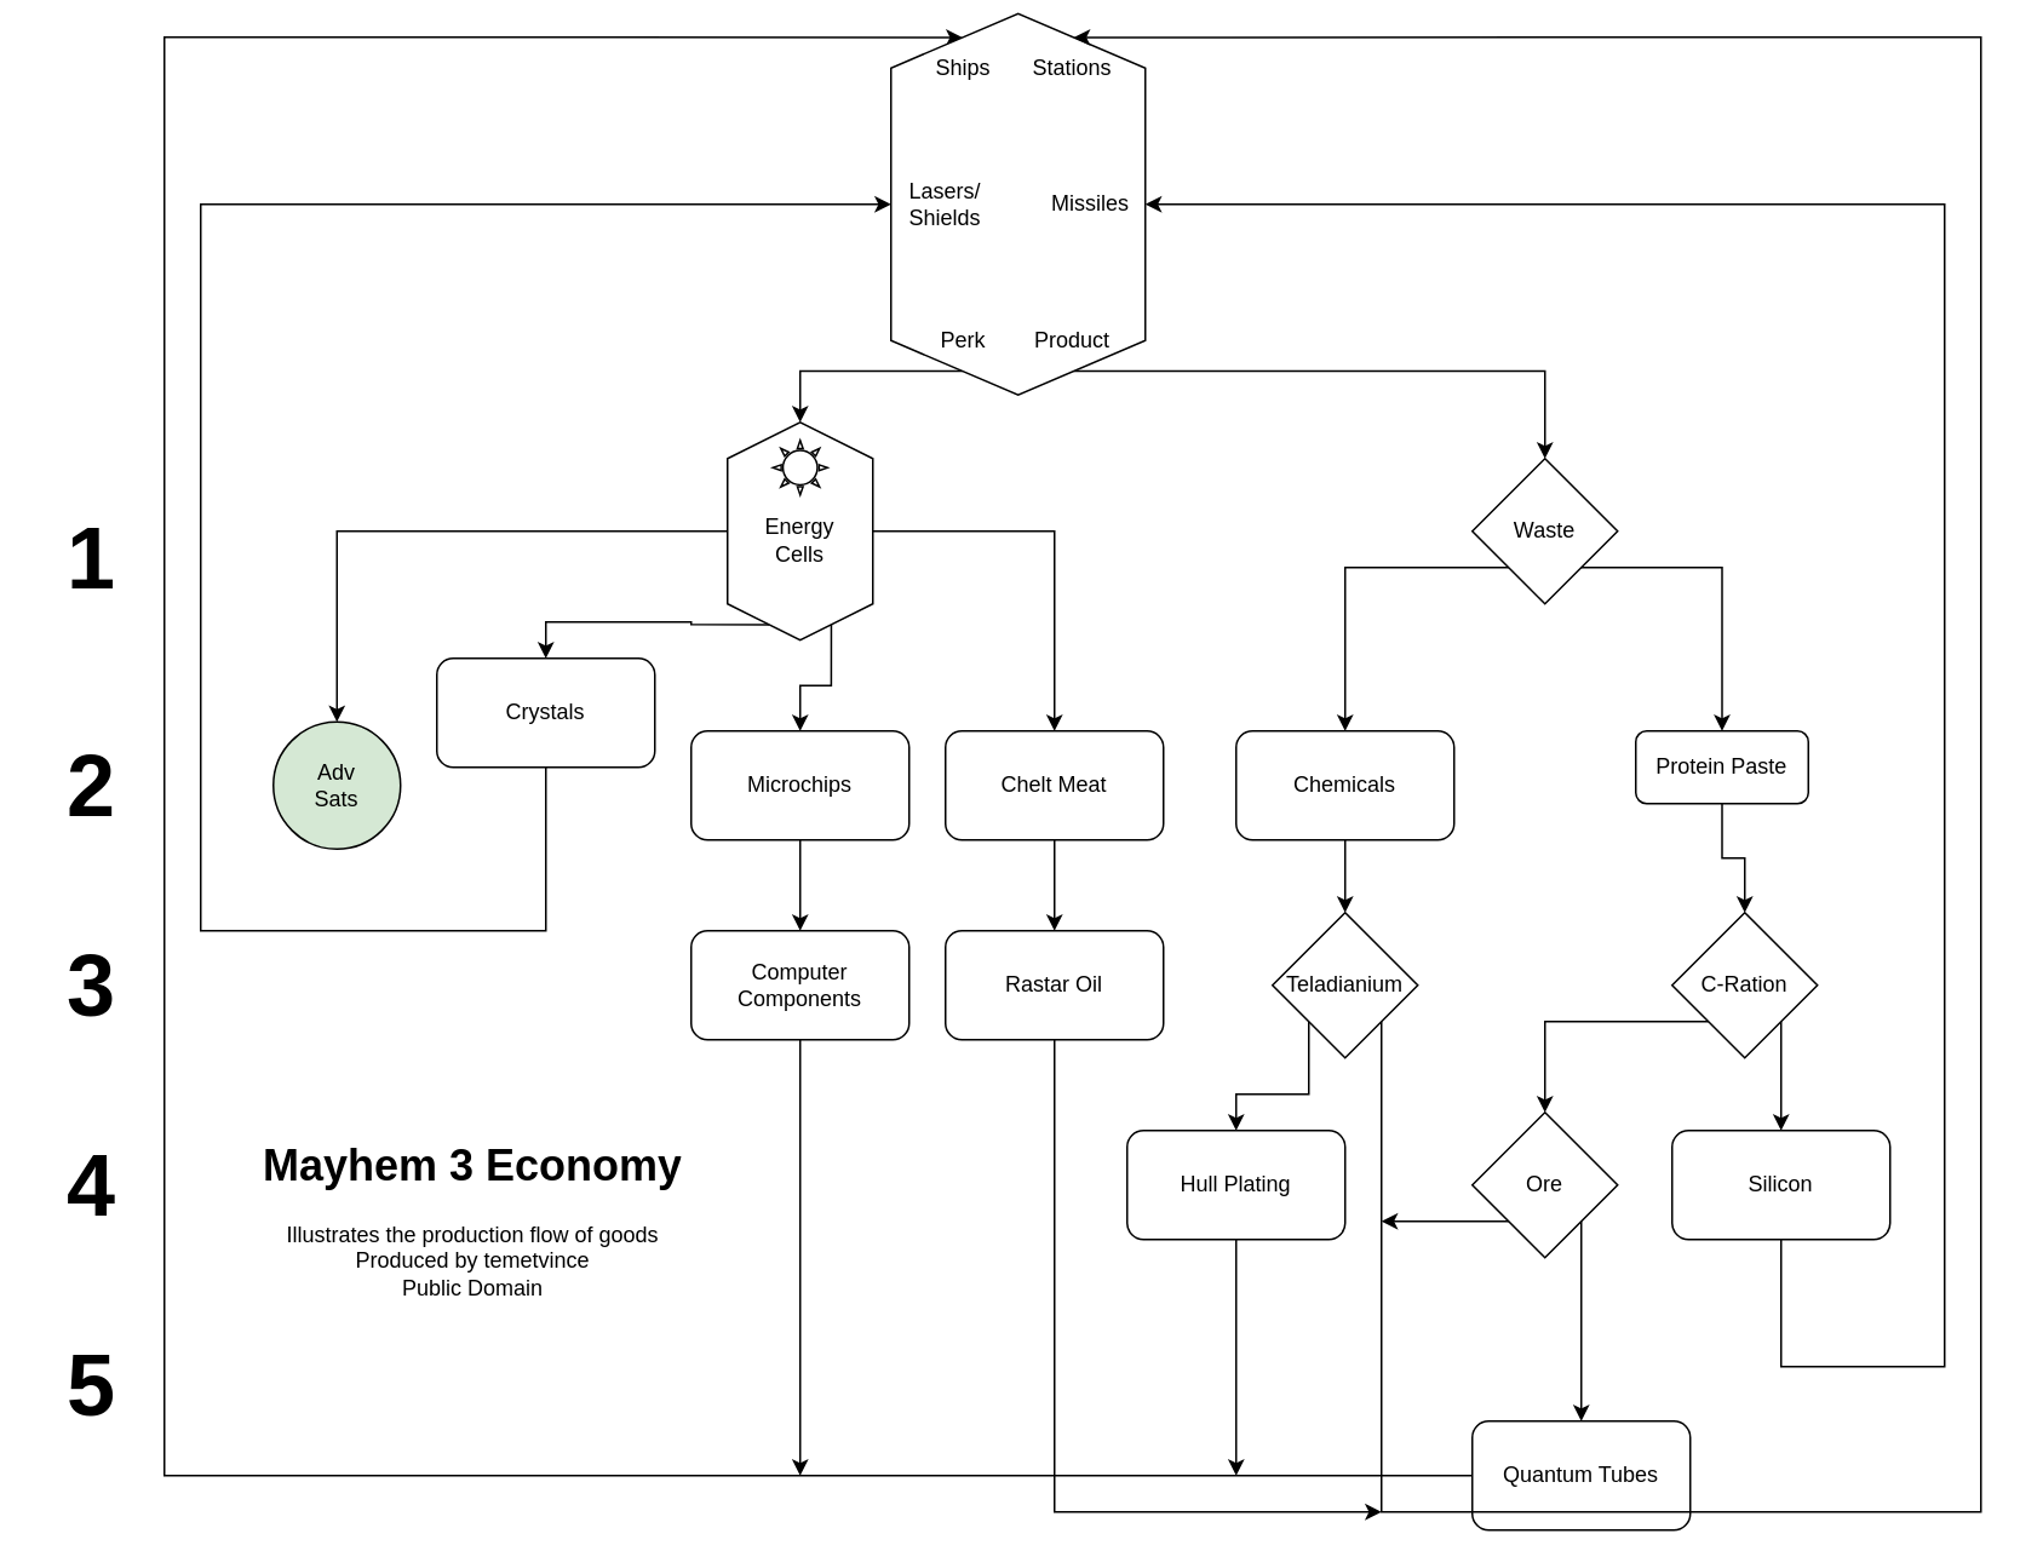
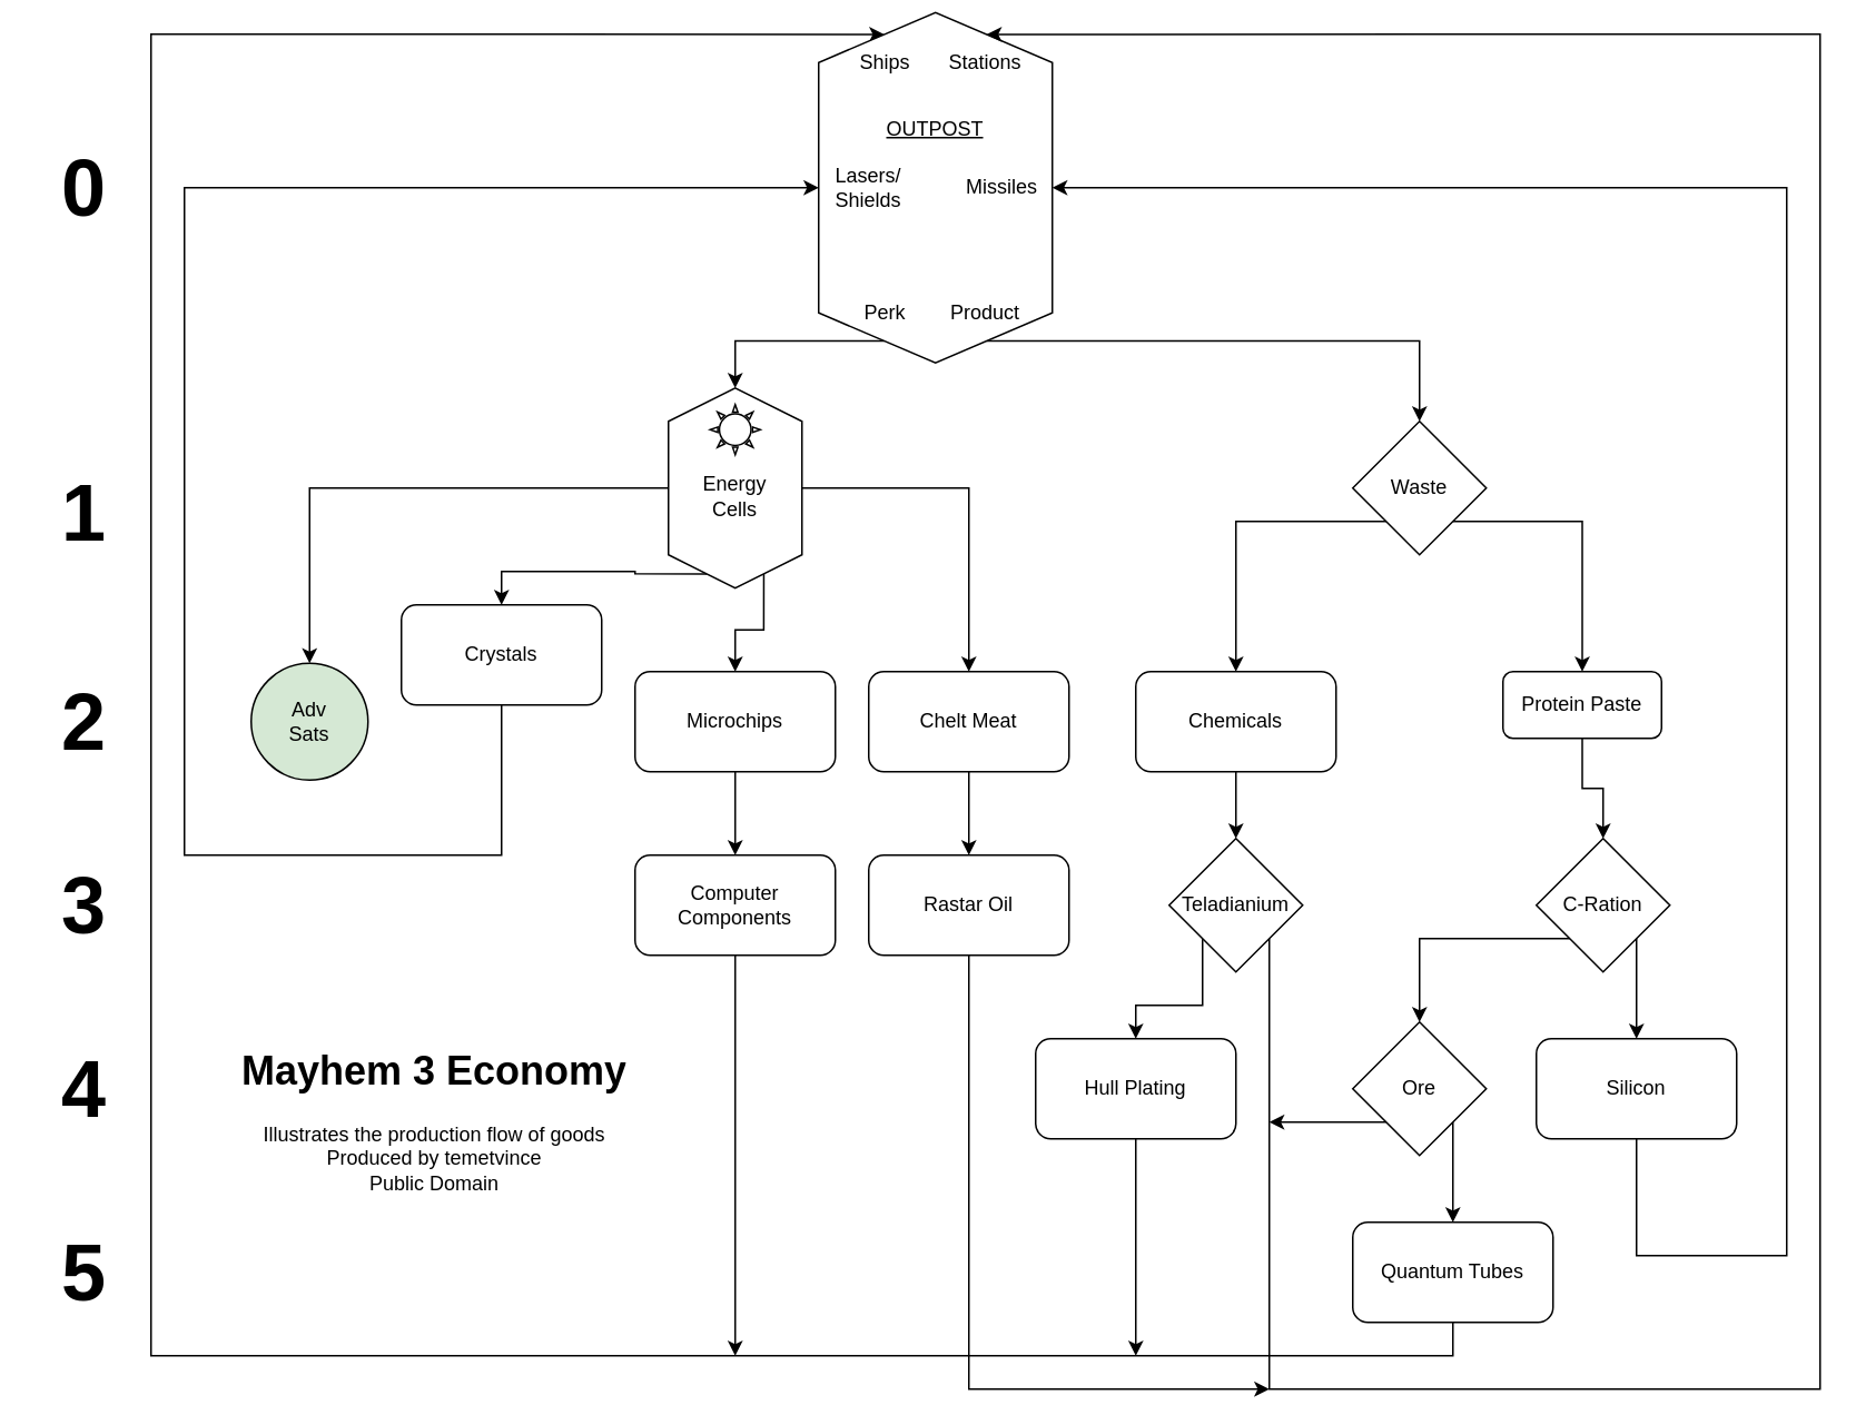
  <mxCell id="0" />
  <mxCell id="1" parent="0" />
  <mxCell id="2" style="edgeStyle=none;rounded=0;orthogonalLoop=1;jettySize=auto;html=1;exitX=0.5;exitY=1;exitDx=0;exitDy=0;entryX=0.5;entryY=1;entryDx=0;entryDy=0;" parent="1" source="3" target="24" edge="1"><mxGeometry relative="1" as="geometry"><Array as="points"><mxPoint x="300" y="512" /><mxPoint x="110" y="512" /><mxPoint x="110" y="112" /></Array></mxGeometry></mxCell>
  <mxCell id="3" value="Crystals" style="rounded=1;whiteSpace=wrap;html=1;" parent="1" vertex="1"><mxGeometry x="240" y="362" width="120" height="60" as="geometry" /></mxCell>
  <mxCell id="4" style="edgeStyle=none;rounded=0;orthogonalLoop=1;jettySize=auto;html=1;exitX=0.5;exitY=1;exitDx=0;exitDy=0;entryX=0.5;entryY=0;entryDx=0;entryDy=0;" parent="1" source="5" target="15" edge="1"><mxGeometry relative="1" as="geometry" /></mxCell>
  <mxCell id="5" value="Microchips" style="rounded=1;whiteSpace=wrap;html=1;" parent="1" vertex="1"><mxGeometry x="380" y="402" width="120" height="60" as="geometry" /></mxCell>
  <mxCell id="6" style="edgeStyle=none;rounded=0;orthogonalLoop=1;jettySize=auto;html=1;exitX=0.5;exitY=1;exitDx=0;exitDy=0;entryX=0.5;entryY=0;entryDx=0;entryDy=0;" parent="1" source="7" target="13" edge="1"><mxGeometry relative="1" as="geometry" /></mxCell>
  <mxCell id="7" value="Chelt Meat" style="rounded=1;whiteSpace=wrap;html=1;" parent="1" vertex="1"><mxGeometry x="520" y="402" width="120" height="60" as="geometry" /></mxCell>
  <mxCell id="8" style="edgeStyle=orthogonalEdgeStyle;rounded=0;orthogonalLoop=1;jettySize=auto;html=1;exitX=0.5;exitY=1;exitDx=0;exitDy=0;entryX=0.5;entryY=0;entryDx=0;entryDy=0;" parent="1" source="9" target="41" edge="1"><mxGeometry relative="1" as="geometry"><mxPoint x="655" y="599.5" as="targetPoint" /></mxGeometry></mxCell>
  <mxCell id="9" value="Chemicals" style="rounded=1;whiteSpace=wrap;html=1;" parent="1" vertex="1"><mxGeometry x="680" y="402" width="120" height="60" as="geometry" /></mxCell>
  <mxCell id="10" style="edgeStyle=orthogonalEdgeStyle;rounded=0;orthogonalLoop=1;jettySize=auto;html=1;exitX=0.5;exitY=1;exitDx=0;exitDy=0;entryX=0.5;entryY=0;entryDx=0;entryDy=0;" parent="1" source="11" target="35" edge="1"><mxGeometry relative="1" as="geometry"><mxPoint x="785" y="599.5" as="targetPoint" /></mxGeometry></mxCell>
  <mxCell id="11" value="Protein Paste" style="rounded=1;whiteSpace=wrap;html=1;" parent="1" vertex="1"><mxGeometry x="900" y="402" width="95" height="40" as="geometry" /></mxCell>
  <mxCell id="12" style="edgeStyle=none;rounded=0;orthogonalLoop=1;jettySize=auto;html=1;exitX=0.5;exitY=1;exitDx=0;exitDy=0;" parent="1" source="13" edge="1"><mxGeometry relative="1" as="geometry"><mxPoint x="760" y="832" as="targetPoint" /><Array as="points"><mxPoint x="580" y="832" /></Array></mxGeometry></mxCell>
  <mxCell id="13" value="Rastar Oil" style="rounded=1;whiteSpace=wrap;html=1;" parent="1" vertex="1"><mxGeometry x="520" y="512" width="120" height="60" as="geometry" /></mxCell>
  <mxCell id="14" style="edgeStyle=none;rounded=0;orthogonalLoop=1;jettySize=auto;html=1;exitX=0.5;exitY=1;exitDx=0;exitDy=0;" parent="1" source="15" edge="1"><mxGeometry relative="1" as="geometry"><mxPoint x="440" y="812" as="targetPoint" /></mxGeometry></mxCell>
  <mxCell id="15" value="Computer Components" style="rounded=1;whiteSpace=wrap;html=1;" parent="1" vertex="1"><mxGeometry x="380" y="512" width="120" height="60" as="geometry" /></mxCell>
  <mxCell id="16" style="edgeStyle=none;rounded=0;orthogonalLoop=1;jettySize=auto;html=1;exitX=0.5;exitY=1;exitDx=0;exitDy=0;entryX=0.5;entryY=0;entryDx=0;entryDy=0;" parent="1" source="17" target="24" edge="1"><mxGeometry relative="1" as="geometry"><Array as="points"><mxPoint x="980" y="752" /><mxPoint x="1070" y="752" /><mxPoint x="1070" y="112" /></Array></mxGeometry></mxCell>
  <mxCell id="17" value="Silicon" style="rounded=1;whiteSpace=wrap;html=1;" parent="1" vertex="1"><mxGeometry x="920" y="622" width="120" height="60" as="geometry" /></mxCell>
  <mxCell id="18" style="edgeStyle=none;rounded=0;orthogonalLoop=1;jettySize=auto;html=1;exitX=0.5;exitY=1;exitDx=0;exitDy=0;" parent="1" source="19" edge="1"><mxGeometry relative="1" as="geometry"><mxPoint x="680.034" y="812" as="targetPoint" /></mxGeometry></mxCell>
  <mxCell id="19" value="Hull Plating" style="rounded=1;whiteSpace=wrap;html=1;" parent="1" vertex="1"><mxGeometry x="620" y="622" width="120" height="60" as="geometry" /></mxCell>
  <mxCell id="20" style="edgeStyle=none;rounded=0;orthogonalLoop=1;jettySize=auto;html=1;exitX=0.5;exitY=1;exitDx=0;exitDy=0;entryX=0;entryY=0.75;entryDx=0;entryDy=0;" parent="1" source="21" target="24" edge="1"><mxGeometry relative="1" as="geometry"><mxPoint x="440" y="812" as="targetPoint" /><Array as="points"><mxPoint x="870" y="812" /><mxPoint x="90" y="812" /><mxPoint x="90" y="20" /></Array></mxGeometry></mxCell>
- <mxCell id="21" value="Quantum Tubes" style="rounded=1;whiteSpace=wrap;html=1;" parent="1" vertex="1"><mxGeometry x="810" y="782" width="120" height="60" as="geometry" /></mxCell>
+ <mxCell id="21" value="Quantum Tubes" style="rounded=1;whiteSpace=wrap;html=1;" parent="1" vertex="1"><mxGeometry x="810" y="732" width="120" height="60" as="geometry" /></mxCell>
  <mxCell id="22" style="edgeStyle=orthogonalEdgeStyle;rounded=0;orthogonalLoop=1;jettySize=auto;html=1;exitX=1;exitY=0.25;exitDx=0;exitDy=0;entryX=0.5;entryY=0;entryDx=0;entryDy=0;" parent="1" source="24" target="32" edge="1"><mxGeometry relative="1" as="geometry"><mxPoint x="720" y="312" as="targetPoint" /></mxGeometry></mxCell>
  <mxCell id="23" style="edgeStyle=orthogonalEdgeStyle;rounded=0;orthogonalLoop=1;jettySize=auto;html=1;exitX=1;exitY=0.75;exitDx=0;exitDy=0;entryX=0;entryY=0.5;entryDx=0;entryDy=0;" parent="1" source="24" target="29" edge="1"><mxGeometry relative="1" as="geometry" /></mxCell>
  <mxCell id="24" value="" style="shape=hexagon;perimeter=hexagonPerimeter2;whiteSpace=wrap;html=1;fixedSize=1;rotation=90;size=30;labelBorderColor=none;labelBackgroundColor=none;" parent="1" vertex="1"><mxGeometry x="455" y="42" width="210" height="140" as="geometry" /></mxCell>
  <mxCell id="25" style="edgeStyle=orthogonalEdgeStyle;rounded=0;orthogonalLoop=1;jettySize=auto;html=1;exitX=0.5;exitY=1;exitDx=0;exitDy=0;entryX=0.5;entryY=0;entryDx=0;entryDy=0;" parent="1" source="29" target="50" edge="1"><mxGeometry relative="1" as="geometry"><mxPoint x="160" y="402" as="targetPoint" /></mxGeometry></mxCell>
  <mxCell id="26" style="edgeStyle=orthogonalEdgeStyle;rounded=0;orthogonalLoop=1;jettySize=auto;html=1;exitX=1;exitY=0.75;exitDx=0;exitDy=0;entryX=0.5;entryY=0;entryDx=0;entryDy=0;" parent="1" source="29" target="3" edge="1"><mxGeometry relative="1" as="geometry" /></mxCell>
  <mxCell id="27" style="edgeStyle=orthogonalEdgeStyle;rounded=0;orthogonalLoop=1;jettySize=auto;html=1;exitX=1;exitY=0.25;exitDx=0;exitDy=0;entryX=0.5;entryY=0;entryDx=0;entryDy=0;" parent="1" source="29" target="5" edge="1"><mxGeometry relative="1" as="geometry" /></mxCell>
  <mxCell id="28" style="edgeStyle=orthogonalEdgeStyle;rounded=0;orthogonalLoop=1;jettySize=auto;html=1;exitX=0.5;exitY=0;exitDx=0;exitDy=0;entryX=0.5;entryY=0;entryDx=0;entryDy=0;" parent="1" source="29" target="7" edge="1"><mxGeometry relative="1" as="geometry" /></mxCell>
  <mxCell id="29" value="" style="shape=hexagon;perimeter=hexagonPerimeter2;whiteSpace=wrap;html=1;fixedSize=1;rotation=90;" parent="1" vertex="1"><mxGeometry x="380" y="252" width="120" height="80" as="geometry" /></mxCell>
  <mxCell id="30" style="edgeStyle=orthogonalEdgeStyle;rounded=0;orthogonalLoop=1;jettySize=auto;html=1;exitX=0;exitY=1;exitDx=0;exitDy=0;entryX=0.5;entryY=0;entryDx=0;entryDy=0;" parent="1" source="32" target="9" edge="1"><mxGeometry relative="1" as="geometry" /></mxCell>
  <mxCell id="31" style="edgeStyle=orthogonalEdgeStyle;rounded=0;orthogonalLoop=1;jettySize=auto;html=1;exitX=1;exitY=1;exitDx=0;exitDy=0;entryX=0.5;entryY=0;entryDx=0;entryDy=0;" parent="1" source="32" target="11" edge="1"><mxGeometry relative="1" as="geometry" /></mxCell>
  <mxCell id="32" value="Waste" style="rhombus;whiteSpace=wrap;html=1;" parent="1" vertex="1"><mxGeometry x="810" y="252" width="80" height="80" as="geometry" /></mxCell>
  <mxCell id="33" style="edgeStyle=orthogonalEdgeStyle;rounded=0;orthogonalLoop=1;jettySize=auto;html=1;exitX=1;exitY=1;exitDx=0;exitDy=0;entryX=0.5;entryY=0;entryDx=0;entryDy=0;" parent="1" source="35" target="17" edge="1"><mxGeometry relative="1" as="geometry" /></mxCell>
  <mxCell id="34" style="edgeStyle=orthogonalEdgeStyle;rounded=0;orthogonalLoop=1;jettySize=auto;html=1;exitX=0;exitY=1;exitDx=0;exitDy=0;entryX=0.5;entryY=0;entryDx=0;entryDy=0;" parent="1" source="35" target="38" edge="1"><mxGeometry relative="1" as="geometry" /></mxCell>
  <mxCell id="35" value="C-Ration" style="rhombus;whiteSpace=wrap;html=1;" parent="1" vertex="1"><mxGeometry x="920" y="502" width="80" height="80" as="geometry" /></mxCell>
  <mxCell id="36" style="edgeStyle=orthogonalEdgeStyle;rounded=0;orthogonalLoop=1;jettySize=auto;html=1;exitX=1;exitY=1;exitDx=0;exitDy=0;entryX=0.5;entryY=0;entryDx=0;entryDy=0;" parent="1" source="38" target="21" edge="1"><mxGeometry relative="1" as="geometry" /></mxCell>
  <mxCell id="37" style="edgeStyle=none;rounded=0;orthogonalLoop=1;jettySize=auto;html=1;exitX=0;exitY=1;exitDx=0;exitDy=0;" parent="1" source="38" edge="1"><mxGeometry relative="1" as="geometry"><mxPoint x="760" y="672" as="targetPoint" /><Array as="points"><mxPoint x="780" y="672" /></Array></mxGeometry></mxCell>
  <mxCell id="38" value="Ore" style="rhombus;whiteSpace=wrap;html=1;" parent="1" vertex="1"><mxGeometry x="810" y="612" width="80" height="80" as="geometry" /></mxCell>
  <mxCell id="39" style="edgeStyle=orthogonalEdgeStyle;rounded=0;orthogonalLoop=1;jettySize=auto;html=1;exitX=0;exitY=1;exitDx=0;exitDy=0;entryX=0.5;entryY=0;entryDx=0;entryDy=0;" parent="1" source="41" target="19" edge="1"><mxGeometry relative="1" as="geometry" /></mxCell>
  <mxCell id="40" style="edgeStyle=none;rounded=0;orthogonalLoop=1;jettySize=auto;html=1;exitX=1;exitY=1;exitDx=0;exitDy=0;entryX=0;entryY=0.25;entryDx=0;entryDy=0;" parent="1" source="41" target="24" edge="1"><mxGeometry relative="1" as="geometry"><Array as="points"><mxPoint x="760" y="592" /><mxPoint x="760" y="642" /><mxPoint x="760" y="832" /><mxPoint x="1090" y="832" /><mxPoint x="1090" y="20" /></Array></mxGeometry></mxCell>
  <mxCell id="41" value="Teladianium" style="rhombus;whiteSpace=wrap;html=1;" parent="1" vertex="1"><mxGeometry x="700" y="502" width="80" height="80" as="geometry" /></mxCell>
  <mxCell id="42" value="Energy&lt;br&gt;Cells" style="text;html=1;strokeColor=none;fillColor=none;align=center;verticalAlign=middle;whiteSpace=wrap;rounded=0;" parent="1" vertex="1"><mxGeometry x="410" y="282" width="60" height="30" as="geometry" /></mxCell>
+ <mxCell id="43" value="OUTPOST" style="text;html=1;strokeColor=none;fillColor=none;align=center;verticalAlign=middle;whiteSpace=wrap;rounded=0;fontStyle=4" parent="1" vertex="1"><mxGeometry x="530" y="62" width="60" height="30" as="geometry" /></mxCell>
  <mxCell id="44" value="Ships" style="text;html=1;strokeColor=none;fillColor=none;align=center;verticalAlign=middle;whiteSpace=wrap;rounded=0;" parent="1" vertex="1"><mxGeometry x="500" y="22" width="60" height="30" as="geometry" /></mxCell>
  <mxCell id="45" value="Stations" style="text;html=1;strokeColor=none;fillColor=none;align=center;verticalAlign=middle;whiteSpace=wrap;rounded=0;" parent="1" vertex="1"><mxGeometry x="560" y="22" width="60" height="30" as="geometry" /></mxCell>
  <mxCell id="46" value="Missiles" style="text;html=1;strokeColor=none;fillColor=none;align=center;verticalAlign=middle;whiteSpace=wrap;rounded=0;" parent="1" vertex="1"><mxGeometry x="570" y="97" width="60" height="30" as="geometry" /></mxCell>
  <mxCell id="47" value="Lasers/&lt;br&gt;Shields" style="text;html=1;strokeColor=none;fillColor=none;align=center;verticalAlign=middle;whiteSpace=wrap;rounded=0;" parent="1" vertex="1"><mxGeometry x="490" y="97" width="60" height="30" as="geometry" /></mxCell>
  <mxCell id="48" value="Perk" style="text;html=1;strokeColor=none;fillColor=none;align=center;verticalAlign=middle;whiteSpace=wrap;rounded=0;" parent="1" vertex="1"><mxGeometry x="500" y="172" width="60" height="30" as="geometry" /></mxCell>
  <mxCell id="49" value="Product" style="text;html=1;strokeColor=none;fillColor=none;align=center;verticalAlign=middle;whiteSpace=wrap;rounded=0;" parent="1" vertex="1"><mxGeometry x="560" y="172" width="60" height="30" as="geometry" /></mxCell>
  <mxCell id="50" value="Adv&lt;br&gt;Sats" style="ellipse;whiteSpace=wrap;html=1;aspect=fixed;fillColor=#d5e8d4;" parent="1" vertex="1"><mxGeometry x="150" y="397" width="70" height="70" as="geometry" /></mxCell>
  <mxCell id="51" value="&lt;h1&gt;Mayhem 3 Economy&lt;br&gt;&lt;/h1&gt;&lt;div&gt;Illustrates the production flow of goods&lt;br&gt;Produced by temetvince&lt;/div&gt;&lt;div&gt;Public Domain&lt;/div&gt;" style="text;html=1;strokeColor=none;fillColor=none;spacing=5;spacingTop=-20;whiteSpace=wrap;overflow=hidden;rounded=0;labelBackgroundColor=none;labelBorderColor=none;align=center;" parent="1" vertex="1"><mxGeometry x="140" y="622" width="240" height="120" as="geometry" /></mxCell>
  <mxCell id="52" value="" style="verticalLabelPosition=bottom;verticalAlign=top;html=1;shape=mxgraph.basic.sun;labelBackgroundColor=none;labelBorderColor=none;" parent="1" vertex="1"><mxGeometry x="425" y="242" width="30" height="30" as="geometry" /></mxCell>
  <mxCell id="53" value="1" style="text;html=1;strokeColor=none;fillColor=none;align=center;verticalAlign=middle;whiteSpace=wrap;rounded=0;labelBackgroundColor=none;labelBorderColor=none;fontStyle=1;horizontal=1;fontSize=48;" parent="1" vertex="1"><mxGeometry x="20" y="292" width="60" height="30" as="geometry" /></mxCell>
  <mxCell id="54" value="2" style="text;html=1;strokeColor=none;fillColor=none;align=center;verticalAlign=middle;whiteSpace=wrap;rounded=0;labelBackgroundColor=none;labelBorderColor=none;fontStyle=1;horizontal=1;fontSize=48;" parent="1" vertex="1"><mxGeometry x="20" y="417" width="60" height="30" as="geometry" /></mxCell>
  <mxCell id="55" value="3" style="text;html=1;strokeColor=none;fillColor=none;align=center;verticalAlign=middle;whiteSpace=wrap;rounded=0;labelBackgroundColor=none;labelBorderColor=none;fontStyle=1;horizontal=1;fontSize=48;" parent="1" vertex="1"><mxGeometry x="20" y="527" width="60" height="30" as="geometry" /></mxCell>
  <mxCell id="56" value="4" style="text;html=1;strokeColor=none;fillColor=none;align=center;verticalAlign=middle;whiteSpace=wrap;rounded=0;labelBackgroundColor=none;labelBorderColor=none;fontStyle=1;horizontal=1;fontSize=48;" parent="1" vertex="1"><mxGeometry x="20" y="637" width="60" height="30" as="geometry" /></mxCell>
  <mxCell id="57" value="5" style="text;html=1;strokeColor=none;fillColor=none;align=center;verticalAlign=middle;whiteSpace=wrap;rounded=0;labelBackgroundColor=none;labelBorderColor=none;fontStyle=1;horizontal=1;fontSize=48;" parent="1" vertex="1"><mxGeometry x="20" y="747" width="60" height="30" as="geometry" /></mxCell>
+ <mxCell id="58" value="0" style="text;html=1;strokeColor=none;fillColor=none;align=center;verticalAlign=middle;whiteSpace=wrap;rounded=0;labelBackgroundColor=none;labelBorderColor=none;fontStyle=1;horizontal=1;fontSize=48;" parent="1" vertex="1"><mxGeometry x="20" y="97" width="60" height="30" as="geometry" /></mxCell>
